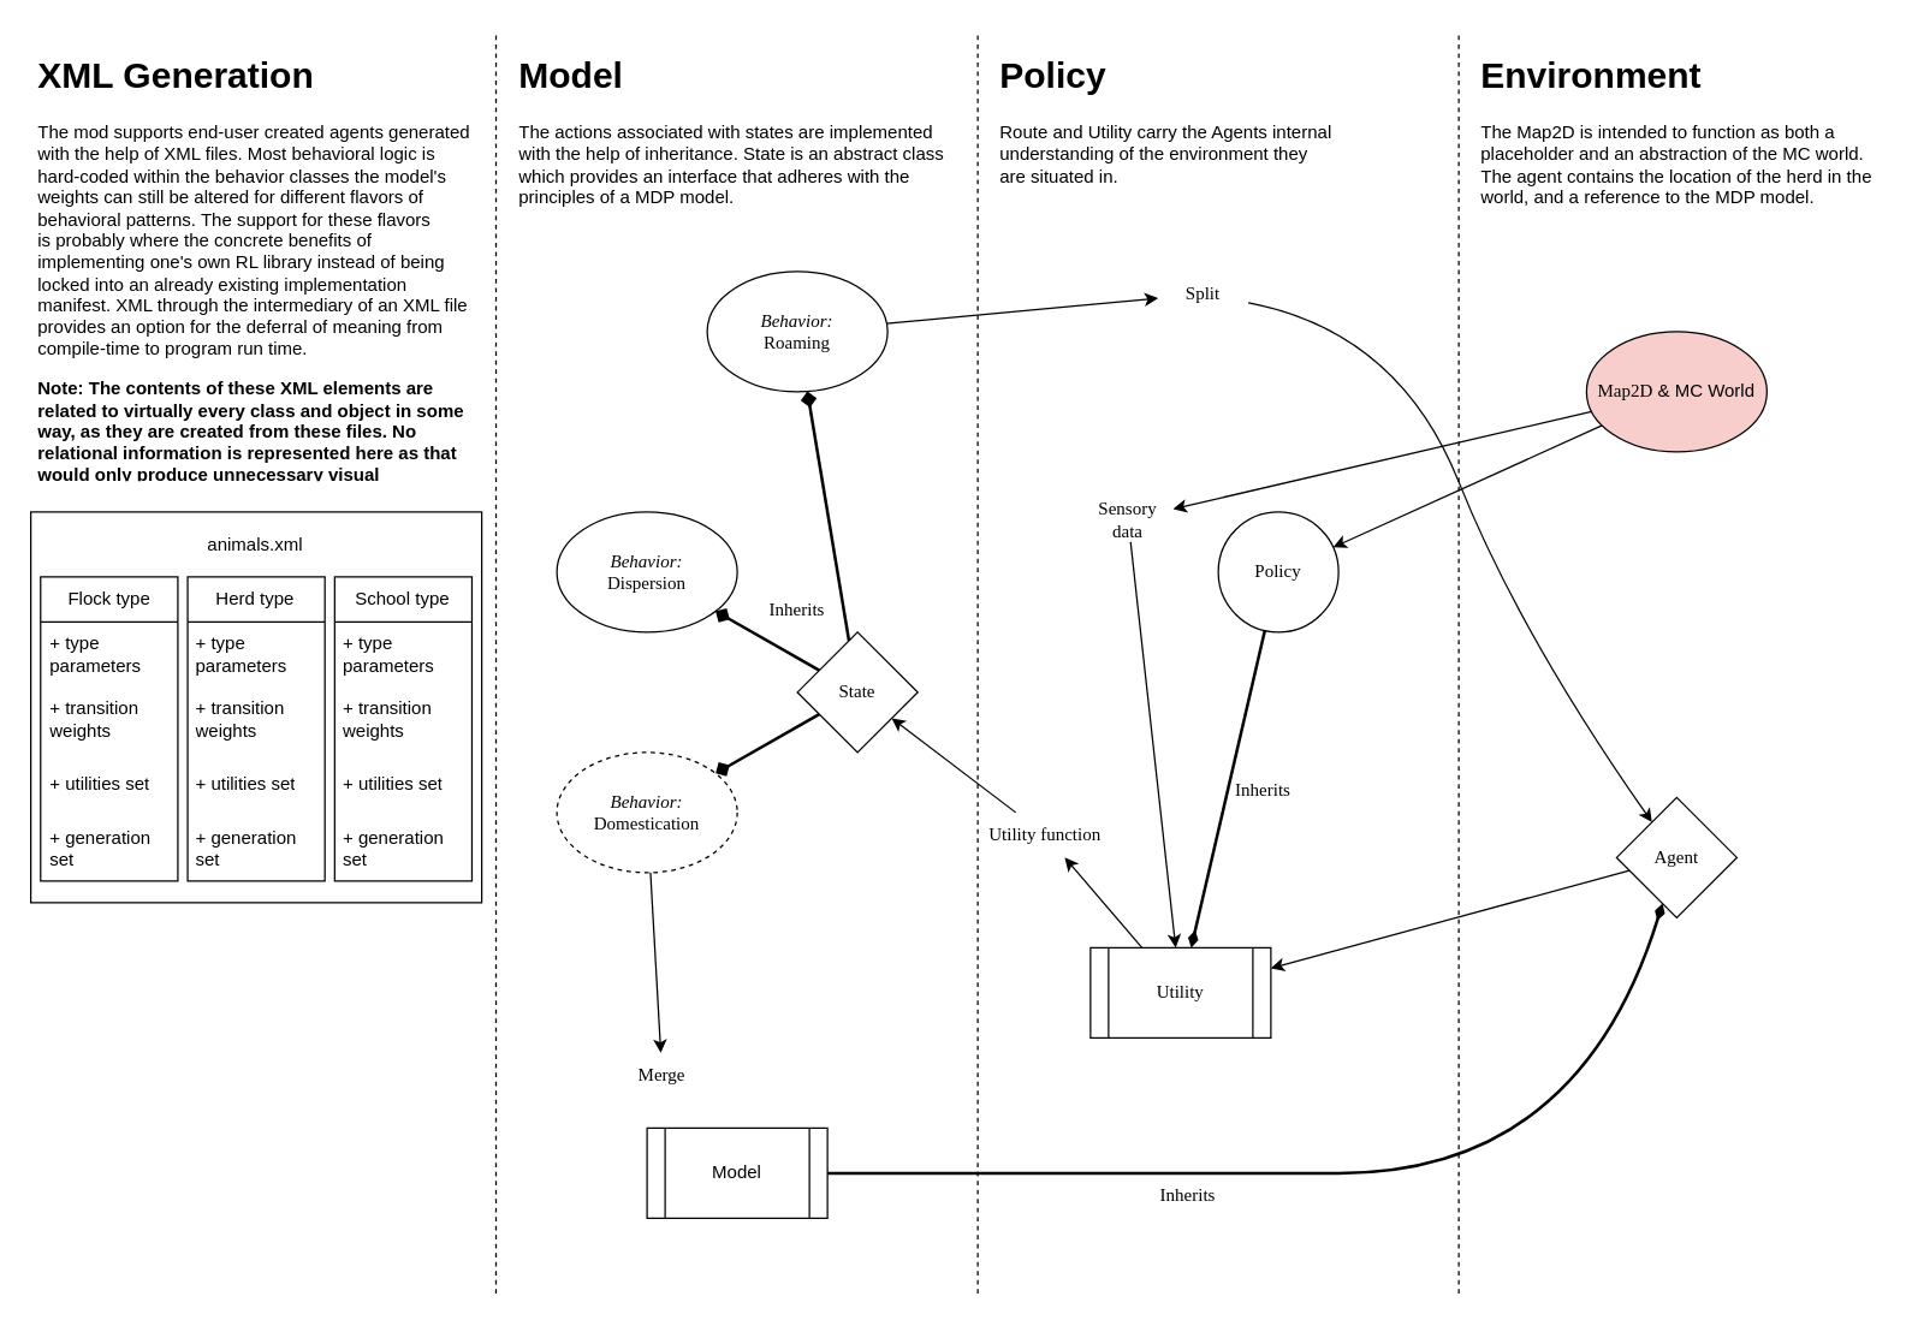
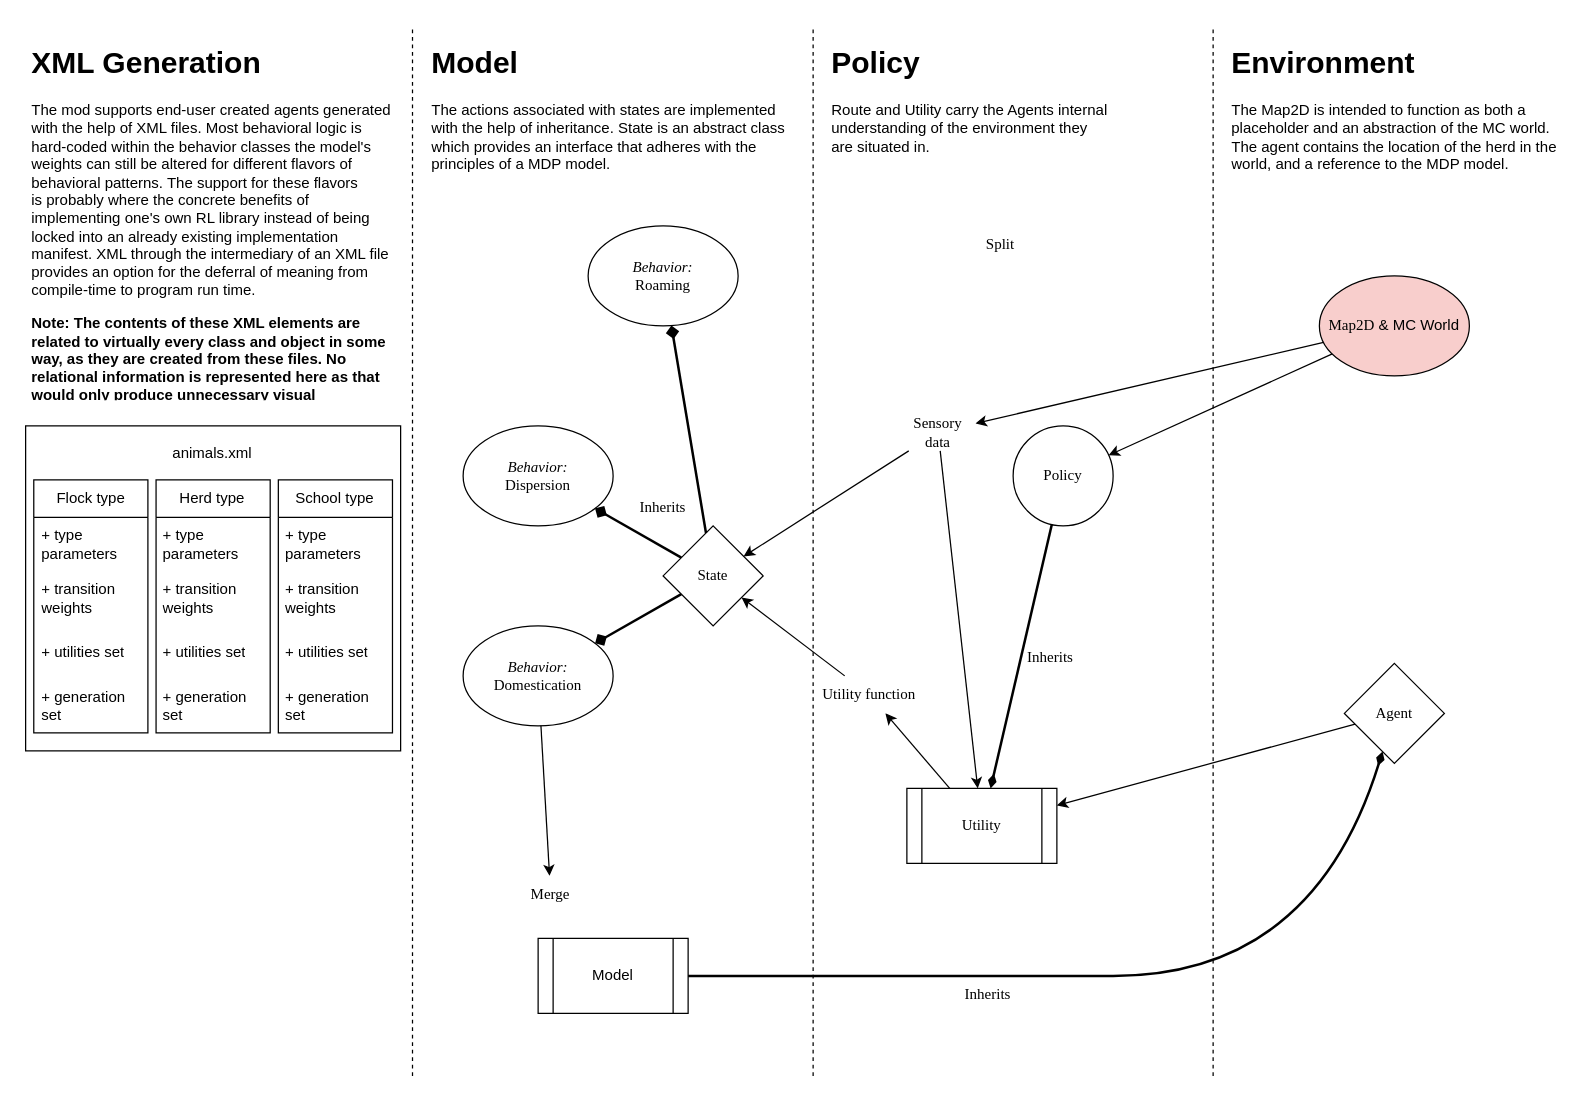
  <mxCell id="0" />
  <mxCell id="1" parent="0" />
  <mxCell id="2" value="&lt;font face=&quot;Times New Roman&quot;&gt;State&lt;/font&gt;" style="rhombus;whiteSpace=wrap;html=1;" parent="1" vertex="1"><mxGeometry x="530" y="420" width="80" height="80" as="geometry" /></mxCell>
  <mxCell id="3" value="&lt;font face=&quot;Times New Roman&quot;&gt;Policy&lt;/font&gt;" style="ellipse;whiteSpace=wrap;html=1;" parent="1" vertex="1"><mxGeometry x="810" y="340" width="80" height="80" as="geometry" /></mxCell>
  <mxCell id="4" value="" style="endArrow=classic;html=1;rounded=0;" parent="1" source="34" target="5" edge="1"><mxGeometry width="50" height="50" relative="1" as="geometry"><mxPoint x="690" y="340" as="sourcePoint" /><mxPoint x="460" y="390" as="targetPoint" /></mxGeometry></mxCell>
  <mxCell id="5" value="&lt;font face=&quot;Times New Roman&quot;&gt;Utility&lt;/font&gt;" style="shape=process;whiteSpace=wrap;html=1;backgroundOutline=1;" parent="1" vertex="1"><mxGeometry x="725" y="630" width="120" height="60" as="geometry" /></mxCell>
  <mxCell id="6" value="&lt;font face=&quot;Times New Roman&quot;&gt;Agent&lt;/font&gt;" style="rhombus;whiteSpace=wrap;html=1;" parent="1" vertex="1"><mxGeometry x="1075" y="530" width="80" height="80" as="geometry" /></mxCell>
  <mxCell id="7" value="" style="endArrow=diamond;html=1;rounded=0;strokeWidth=2;endFill=1;" parent="1" source="2" target="37" edge="1"><mxGeometry width="50" height="50" relative="1" as="geometry"><mxPoint x="410" y="440" as="sourcePoint" /><mxPoint x="530" y="250" as="targetPoint" /></mxGeometry></mxCell>
  <mxCell id="8" value="&lt;font face=&quot;Times New Roman&quot;&gt;Map2D&lt;/font&gt; &amp;amp; MC World" style="ellipse;whiteSpace=wrap;html=1;fillColor=#f8cecc;" parent="1" vertex="1"><mxGeometry x="1055" y="220" width="120" height="80" as="geometry" /></mxCell>
  <mxCell id="9" value="" style="endArrow=none;dashed=1;html=1;rounded=0;" parent="1" edge="1"><mxGeometry width="50" height="50" relative="1" as="geometry"><mxPoint x="329.5" y="860" as="sourcePoint" /><mxPoint x="329.5" as="targetPoint" y="20" /></mxGeometry></mxCell>
  <mxCell id="10" value="" style="endArrow=none;dashed=1;html=1;rounded=0;" parent="1" edge="1"><mxGeometry width="50" height="50" relative="1" as="geometry"><mxPoint x="650" y="860" as="sourcePoint" /><mxPoint x="650" as="targetPoint" y="20" /></mxGeometry></mxCell>
  <mxCell id="11" value="&lt;div&gt;&lt;font face=&quot;Times New Roman&quot;&gt;&lt;i&gt;Behavior:&lt;/i&gt;&lt;/font&gt;&lt;/div&gt;&lt;div&gt;&lt;font face=&quot;Times New Roman&quot;&gt;Dispersion&lt;/font&gt;&lt;/div&gt;" style="ellipse;whiteSpace=wrap;html=1;" parent="1" vertex="1"><mxGeometry x="370" y="340" width="120" height="80" as="geometry" /></mxCell>
  <mxCell id="12" value="" style="endArrow=diamondThin;html=1;rounded=0;endFill=1;strokeWidth=2;" parent="1" source="3" target="5" edge="1"><mxGeometry width="50" height="50" relative="1" as="geometry"><mxPoint x="410" y="410" as="sourcePoint" /><mxPoint x="460" y="360" as="targetPoint" /></mxGeometry></mxCell>
  <mxCell id="13" value="" style="endArrow=classic;html=1;rounded=0;" parent="1" source="6" target="5" edge="1"><mxGeometry width="50" height="50" relative="1" as="geometry"><mxPoint x="410" y="430" as="sourcePoint" /><mxPoint x="460" y="380" as="targetPoint" /></mxGeometry></mxCell>
  <mxCell id="14" value="" style="endArrow=none;dashed=1;html=1;rounded=0;" parent="1" edge="1"><mxGeometry width="50" height="50" relative="1" as="geometry"><mxPoint x="970" y="860" as="sourcePoint" /><mxPoint x="970" as="targetPoint" y="20" /></mxGeometry></mxCell>
  <mxCell id="15" value="" style="group" parent="1" vertex="1" connectable="0"><mxGeometry x="20" y="340" width="300" height="260" as="geometry" /></mxCell>
  <mxCell id="16" value="" style="rounded=0;whiteSpace=wrap;html=1;" parent="15" vertex="1"><mxGeometry width="300" height="260" as="geometry" /></mxCell>
  <mxCell id="17" value="Herd type" style="swimlane;fontStyle=0;childLayout=stackLayout;horizontal=1;startSize=30;horizontalStack=0;resizeParent=1;resizeParentMax=0;resizeLast=0;collapsible=1;marginBottom=0;whiteSpace=wrap;html=1;" parent="15" vertex="1"><mxGeometry x="104.348" y="43.125" width="91.304" height="202.5" as="geometry" /></mxCell>
  <mxCell id="18" value="+ type parameters" style="text;strokeColor=none;fillColor=none;align=left;verticalAlign=middle;spacingLeft=4;spacingRight=4;overflow=hidden;points=[[0,0.5],[1,0.5]];portConstraint=eastwest;rotatable=0;whiteSpace=wrap;html=1;" parent="17" vertex="1"><mxGeometry y="30" width="91.304" height="43.125" as="geometry" /></mxCell>
  <mxCell id="19" value="+ transition weights" style="text;strokeColor=none;fillColor=none;align=left;verticalAlign=middle;spacingLeft=4;spacingRight=4;overflow=hidden;points=[[0,0.5],[1,0.5]];portConstraint=eastwest;rotatable=0;whiteSpace=wrap;html=1;" parent="17" vertex="1"><mxGeometry y="73.125" width="91.304" height="43.125" as="geometry" /></mxCell>
  <mxCell id="20" value="+ utilities set" style="text;strokeColor=none;fillColor=none;align=left;verticalAlign=middle;spacingLeft=4;spacingRight=4;overflow=hidden;points=[[0,0.5],[1,0.5]];portConstraint=eastwest;rotatable=0;whiteSpace=wrap;html=1;" parent="17" vertex="1"><mxGeometry y="116.25" width="91.304" height="43.125" as="geometry" /></mxCell>
  <mxCell id="21" value="+ generation set" style="text;strokeColor=none;fillColor=none;align=left;verticalAlign=middle;spacingLeft=4;spacingRight=4;overflow=hidden;points=[[0,0.5],[1,0.5]];portConstraint=eastwest;rotatable=0;whiteSpace=wrap;html=1;" parent="17" vertex="1"><mxGeometry y="159.375" width="91.304" height="43.125" as="geometry" /></mxCell>
  <mxCell id="22" value="Flock type" style="swimlane;fontStyle=0;childLayout=stackLayout;horizontal=1;startSize=30;horizontalStack=0;resizeParent=1;resizeParentMax=0;resizeLast=0;collapsible=1;marginBottom=0;whiteSpace=wrap;html=1;" parent="15" vertex="1"><mxGeometry x="6.52" y="43.125" width="91.3" height="202.5" as="geometry"><mxRectangle x="6.52" y="43.125" width="70" height="30" as="alternateBounds" /></mxGeometry></mxCell>
  <mxCell id="23" value="+ type parameters" style="text;strokeColor=none;fillColor=none;align=left;verticalAlign=middle;spacingLeft=4;spacingRight=4;overflow=hidden;points=[[0,0.5],[1,0.5]];portConstraint=eastwest;rotatable=0;whiteSpace=wrap;html=1;" parent="22" vertex="1"><mxGeometry y="30" width="91.3" height="43.125" as="geometry" /></mxCell>
  <mxCell id="24" value="+ transition weights" style="text;strokeColor=none;fillColor=none;align=left;verticalAlign=middle;spacingLeft=4;spacingRight=4;overflow=hidden;points=[[0,0.5],[1,0.5]];portConstraint=eastwest;rotatable=0;whiteSpace=wrap;html=1;" parent="22" vertex="1"><mxGeometry y="73.125" width="91.3" height="43.125" as="geometry" /></mxCell>
  <mxCell id="25" value="+ utilities set" style="text;strokeColor=none;fillColor=none;align=left;verticalAlign=middle;spacingLeft=4;spacingRight=4;overflow=hidden;points=[[0,0.5],[1,0.5]];portConstraint=eastwest;rotatable=0;whiteSpace=wrap;html=1;" parent="22" vertex="1"><mxGeometry y="116.25" width="91.3" height="43.125" as="geometry" /></mxCell>
  <mxCell id="26" value="+ generation set" style="text;strokeColor=none;fillColor=none;align=left;verticalAlign=middle;spacingLeft=4;spacingRight=4;overflow=hidden;points=[[0,0.5],[1,0.5]];portConstraint=eastwest;rotatable=0;whiteSpace=wrap;html=1;" parent="22" vertex="1"><mxGeometry y="159.375" width="91.3" height="43.125" as="geometry" /></mxCell>
  <mxCell id="27" value="School type" style="swimlane;fontStyle=0;childLayout=stackLayout;horizontal=1;startSize=30;horizontalStack=0;resizeParent=1;resizeParentMax=0;resizeLast=0;collapsible=1;marginBottom=0;whiteSpace=wrap;html=1;" parent="15" vertex="1"><mxGeometry x="202.174" y="43.125" width="91.304" height="202.5" as="geometry" /></mxCell>
  <mxCell id="28" value="+ type parameters" style="text;strokeColor=none;fillColor=none;align=left;verticalAlign=middle;spacingLeft=4;spacingRight=4;overflow=hidden;points=[[0,0.5],[1,0.5]];portConstraint=eastwest;rotatable=0;whiteSpace=wrap;html=1;" parent="27" vertex="1"><mxGeometry y="30" width="91.304" height="43.125" as="geometry" /></mxCell>
  <mxCell id="29" value="+ transition weights" style="text;strokeColor=none;fillColor=none;align=left;verticalAlign=middle;spacingLeft=4;spacingRight=4;overflow=hidden;points=[[0,0.5],[1,0.5]];portConstraint=eastwest;rotatable=0;whiteSpace=wrap;html=1;" parent="27" vertex="1"><mxGeometry y="73.125" width="91.304" height="43.125" as="geometry" /></mxCell>
  <mxCell id="30" value="+ utilities set" style="text;strokeColor=none;fillColor=none;align=left;verticalAlign=middle;spacingLeft=4;spacingRight=4;overflow=hidden;points=[[0,0.5],[1,0.5]];portConstraint=eastwest;rotatable=0;whiteSpace=wrap;html=1;" parent="27" vertex="1"><mxGeometry y="116.25" width="91.304" height="43.125" as="geometry" /></mxCell>
  <mxCell id="31" value="+ generation set" style="text;strokeColor=none;fillColor=none;align=left;verticalAlign=middle;spacingLeft=4;spacingRight=4;overflow=hidden;points=[[0,0.5],[1,0.5]];portConstraint=eastwest;rotatable=0;whiteSpace=wrap;html=1;" parent="27" vertex="1"><mxGeometry y="159.375" width="91.304" height="43.125" as="geometry" /></mxCell>
  <mxCell id="32" value="animals.xml" style="text;html=1;align=center;verticalAlign=middle;whiteSpace=wrap;rounded=0;" parent="15" vertex="1"><mxGeometry x="130.435" width="39.13" height="43.125" as="geometry" /></mxCell>
  <mxCell id="33" value="" style="endArrow=classic;html=1;rounded=0;" parent="1" source="8" target="34" edge="1"><mxGeometry width="50" height="50" relative="1" as="geometry"><mxPoint x="711" y="411" as="sourcePoint" /><mxPoint x="648" y="460" as="targetPoint" /></mxGeometry></mxCell>
  <mxCell id="34" value="&lt;font face=&quot;Times New Roman&quot;&gt;Sensory data&lt;/font&gt;" style="text;html=1;strokeColor=none;fillColor=none;align=center;verticalAlign=middle;whiteSpace=wrap;rounded=0;" parent="1" vertex="1"><mxGeometry x="720" y="330" width="60" height="30" as="geometry" /></mxCell>
  <mxCell id="35" value="" style="endArrow=classic;html=1;rounded=0;" parent="1" source="51" target="2" edge="1"><mxGeometry width="50" height="50" relative="1" as="geometry"><mxPoint x="547" y="490" as="sourcePoint" /><mxPoint x="610" y="430" as="targetPoint" /></mxGeometry></mxCell>
- <mxCell id="36" value="&lt;div&gt;&lt;font face=&quot;Times New Roman&quot;&gt;&lt;i&gt;Behavior:&lt;/i&gt;&lt;/font&gt;&lt;/div&gt;&lt;div&gt;&lt;font face=&quot;Times New Roman&quot;&gt;Domestication&lt;/font&gt;&lt;/div&gt;" style="ellipse;whiteSpace=wrap;html=1;dashed=1;" parent="1" vertex="1"><mxGeometry x="370" y="500" width="120" height="80" as="geometry" /></mxCell>
+ <mxCell id="36" value="&lt;div&gt;&lt;font face=&quot;Times New Roman&quot;&gt;&lt;i&gt;Behavior:&lt;/i&gt;&lt;/font&gt;&lt;/div&gt;&lt;div&gt;&lt;font face=&quot;Times New Roman&quot;&gt;Domestication&lt;/font&gt;&lt;/div&gt;" style="ellipse;whiteSpace=wrap;html=1;" parent="1" vertex="1"><mxGeometry x="370" y="500" width="120" height="80" as="geometry" /></mxCell>
  <mxCell id="37" value="&lt;div&gt;&lt;font face=&quot;Times New Roman&quot;&gt;&lt;i&gt;Behavior:&lt;br&gt;&lt;/i&gt;&lt;/font&gt;&lt;/div&gt;&lt;div&gt;&lt;font face=&quot;Times New Roman&quot;&gt;Roaming&lt;/font&gt;&lt;/div&gt;" style="ellipse;whiteSpace=wrap;html=1;" parent="1" vertex="1"><mxGeometry x="470" y="180" width="120" height="80" as="geometry" /></mxCell>
  <mxCell id="38" value="" style="endArrow=diamond;html=1;rounded=0;strokeWidth=2;endFill=1;" parent="1" source="2" target="36" edge="1"><mxGeometry width="50" height="50" relative="1" as="geometry"><mxPoint x="801.5" y="313" as="sourcePoint" /><mxPoint x="818.5" y="140" as="targetPoint" /></mxGeometry></mxCell>
  <mxCell id="39" value="" style="endArrow=diamond;html=1;rounded=0;strokeWidth=2;endFill=1;" parent="1" source="2" target="11" edge="1"><mxGeometry width="50" height="50" relative="1" as="geometry"><mxPoint x="750" y="347" as="sourcePoint" /><mxPoint x="805" y="90" as="targetPoint" /></mxGeometry></mxCell>
  <mxCell id="40" value="&lt;h1&gt;Model&lt;br&gt;&lt;/h1&gt;&lt;p&gt;The actions associated with states are implemented with the help of inheritance. State is an abstract class which provides an interface that adheres with the principles of a MDP model.&lt;br&gt;&lt;/p&gt;" style="text;html=1;spacing=5;spacingTop=-20;whiteSpace=wrap;overflow=hidden;rounded=0;" parent="1" vertex="1"><mxGeometry x="340" y="30" width="300" height="140" as="geometry" /></mxCell>
  <mxCell id="41" value="&lt;h1&gt;XML Generation&lt;/h1&gt;&lt;p&gt;The mod supports end-user created agents&amp;nbsp;generated with the help of XML files. Most behavioral logic is hard-coded within the behavior classes the model's weights can still be altered for different flavors of behavioral patterns. The support for these flavors is&amp;nbsp;probably  where the concrete benefits of implementing one's own RL library instead of being locked into an already existing implementation manifest. XML through the intermediary of an XML file provides an option for the deferral of meaning from compile-time to program run time.&lt;br&gt;&lt;/p&gt;&lt;p&gt;&lt;b&gt;Note: The contents of these XML elements are related to virtually every class and object in some way, as they are created from these files. No relational information is represented here as that would only produce unnecessary visual complexity in the graph.&lt;/b&gt;&lt;br&gt;&lt;/p&gt;" style="text;html=1;spacing=5;spacingTop=-20;whiteSpace=wrap;overflow=hidden;rounded=0;" parent="1" vertex="1"><mxGeometry x="20" y="30" width="300" height="290" as="geometry" /></mxCell>
  <mxCell id="42" value="&lt;h1&gt;Policy&lt;br&gt;&lt;/h1&gt;&lt;div&gt;Route and Utility carry the Agents internal understanding of the environment they are situated in.&lt;br&gt;&lt;/div&gt;" style="text;html=1;spacing=5;spacingTop=-20;whiteSpace=wrap;overflow=hidden;rounded=0;" parent="1" vertex="1"><mxGeometry x="660" y="30" width="230" height="140" as="geometry" /></mxCell>
  <mxCell id="43" value="&lt;h1&gt;Environment&lt;br&gt;&lt;/h1&gt;&lt;p&gt;The Map2D is intended to function as both a placeholder and an abstraction of the MC world. The agent contains the location of the herd in the world, and a reference to the MDP model.&lt;br&gt;&lt;/p&gt;" style="text;html=1;spacing=5;spacingTop=-20;whiteSpace=wrap;overflow=hidden;rounded=0;" parent="1" vertex="1"><mxGeometry x="980" y="30" width="270" height="140" as="geometry" /></mxCell>
- <mxCell id="44" value="" style="curved=1;endArrow=classic;html=1;rounded=0;" parent="1" source="48" target="6" edge="1"><mxGeometry width="50" height="50" relative="1" as="geometry"><mxPoint x="1020" y="415" as="sourcePoint" /><mxPoint x="1070" y="365" as="targetPoint" /><Array as="points"><mxPoint x="930" y="220" /><mxPoint x="1010" y="420" /></Array></mxGeometry></mxCell>
+ <mxCell id="45" value="" style="endArrow=classic;html=1;rounded=0;" parent="1" source="34" target="2" edge="1"><mxGeometry width="50" height="50" relative="1" as="geometry"><mxPoint x="820" y="410" as="sourcePoint" /><mxPoint x="820" y="670" as="targetPoint" /></mxGeometry></mxCell>
  <mxCell id="46" value="&lt;font face=&quot;Times New Roman&quot;&gt;Inherits&lt;/font&gt;" style="text;html=1;align=center;verticalAlign=middle;whiteSpace=wrap;rounded=0;" parent="1" vertex="1"><mxGeometry x="500" y="390" width="60" height="30" as="geometry" /></mxCell>
- <mxCell id="47" value="" style="curved=1;endArrow=classic;html=1;rounded=0;" parent="1" source="37" target="48" edge="1"><mxGeometry width="50" height="50" relative="1" as="geometry"><mxPoint x="609" y="266" as="sourcePoint" /><mxPoint x="1140" y="590" as="targetPoint" /><Array as="points" /></mxGeometry></mxCell>
  <mxCell id="48" value="&lt;font face=&quot;Times New Roman&quot;&gt;Split&lt;/font&gt;" style="text;html=1;strokeColor=none;fillColor=none;align=center;verticalAlign=middle;whiteSpace=wrap;rounded=0;" parent="1" vertex="1"><mxGeometry x="770" y="180" width="60" height="30" as="geometry" /></mxCell>
  <mxCell id="49" value="" style="endArrow=classic;html=1;rounded=0;" parent="1" source="8" target="3" edge="1"><mxGeometry width="50" height="50" relative="1" as="geometry"><mxPoint x="1116" y="370.5" as="sourcePoint" /><mxPoint x="800" y="469.5" as="targetPoint" /></mxGeometry></mxCell>
  <mxCell id="50" value="" style="endArrow=classic;html=1;rounded=0;" edge="1" parent="1" source="5" target="51"><mxGeometry width="50" height="50" relative="1" as="geometry"><mxPoint x="758" y="630" as="sourcePoint" /><mxPoint x="589" y="441" as="targetPoint" /></mxGeometry></mxCell>
  <mxCell id="51" value="&lt;font face=&quot;Times New Roman&quot;&gt;Utility function&lt;/font&gt;" style="text;html=1;align=center;verticalAlign=middle;whiteSpace=wrap;rounded=0;" vertex="1" parent="1"><mxGeometry x="650" y="540" width="90" height="30" as="geometry" /></mxCell>
  <mxCell id="52" value="&lt;font face=&quot;Times New Roman&quot;&gt;Inherits&lt;/font&gt;" style="text;html=1;align=center;verticalAlign=middle;whiteSpace=wrap;rounded=0;" vertex="1" parent="1"><mxGeometry x="810" y="510" width="60" height="30" as="geometry" /></mxCell>
  <mxCell id="53" value="" style="curved=1;endArrow=classic;html=1;rounded=0;" edge="1" parent="1" source="36" target="54"><mxGeometry width="50" height="50" relative="1" as="geometry"><mxPoint x="455" y="576" as="sourcePoint" /><mxPoint x="1120" y="670" as="targetPoint" /><Array as="points" /></mxGeometry></mxCell>
  <mxCell id="54" value="&lt;font face=&quot;Times New Roman&quot;&gt;Merge&lt;/font&gt;" style="text;html=1;strokeColor=none;fillColor=none;align=center;verticalAlign=middle;whiteSpace=wrap;rounded=0;" parent="1" vertex="1"><mxGeometry x="410" y="700" width="60" height="30" as="geometry" /></mxCell>
  <mxCell id="55" value="Model" style="shape=process;whiteSpace=wrap;html=1;backgroundOutline=1;" vertex="1" parent="1"><mxGeometry x="430" y="750" width="120" height="60" as="geometry" /></mxCell>
  <mxCell id="56" value="" style="curved=1;endArrow=none;html=1;rounded=0;endFill=0;strokeWidth=2;endSize=6;startArrow=diamondThin;startFill=1;" edge="1" parent="1" source="6" target="55"><mxGeometry width="50" height="50" relative="1" as="geometry"><mxPoint x="690" y="580" as="sourcePoint" /><mxPoint x="740" y="530" as="targetPoint" /><Array as="points"><mxPoint x="1050" y="780" /><mxPoint x="730" y="780" /></Array></mxGeometry></mxCell>
  <mxCell id="57" value="&lt;font face=&quot;Times New Roman&quot;&gt;Inherits&lt;/font&gt;" style="text;html=1;align=center;verticalAlign=middle;whiteSpace=wrap;rounded=0;" vertex="1" parent="1"><mxGeometry x="760" y="780" width="60" height="30" as="geometry" /></mxCell>
